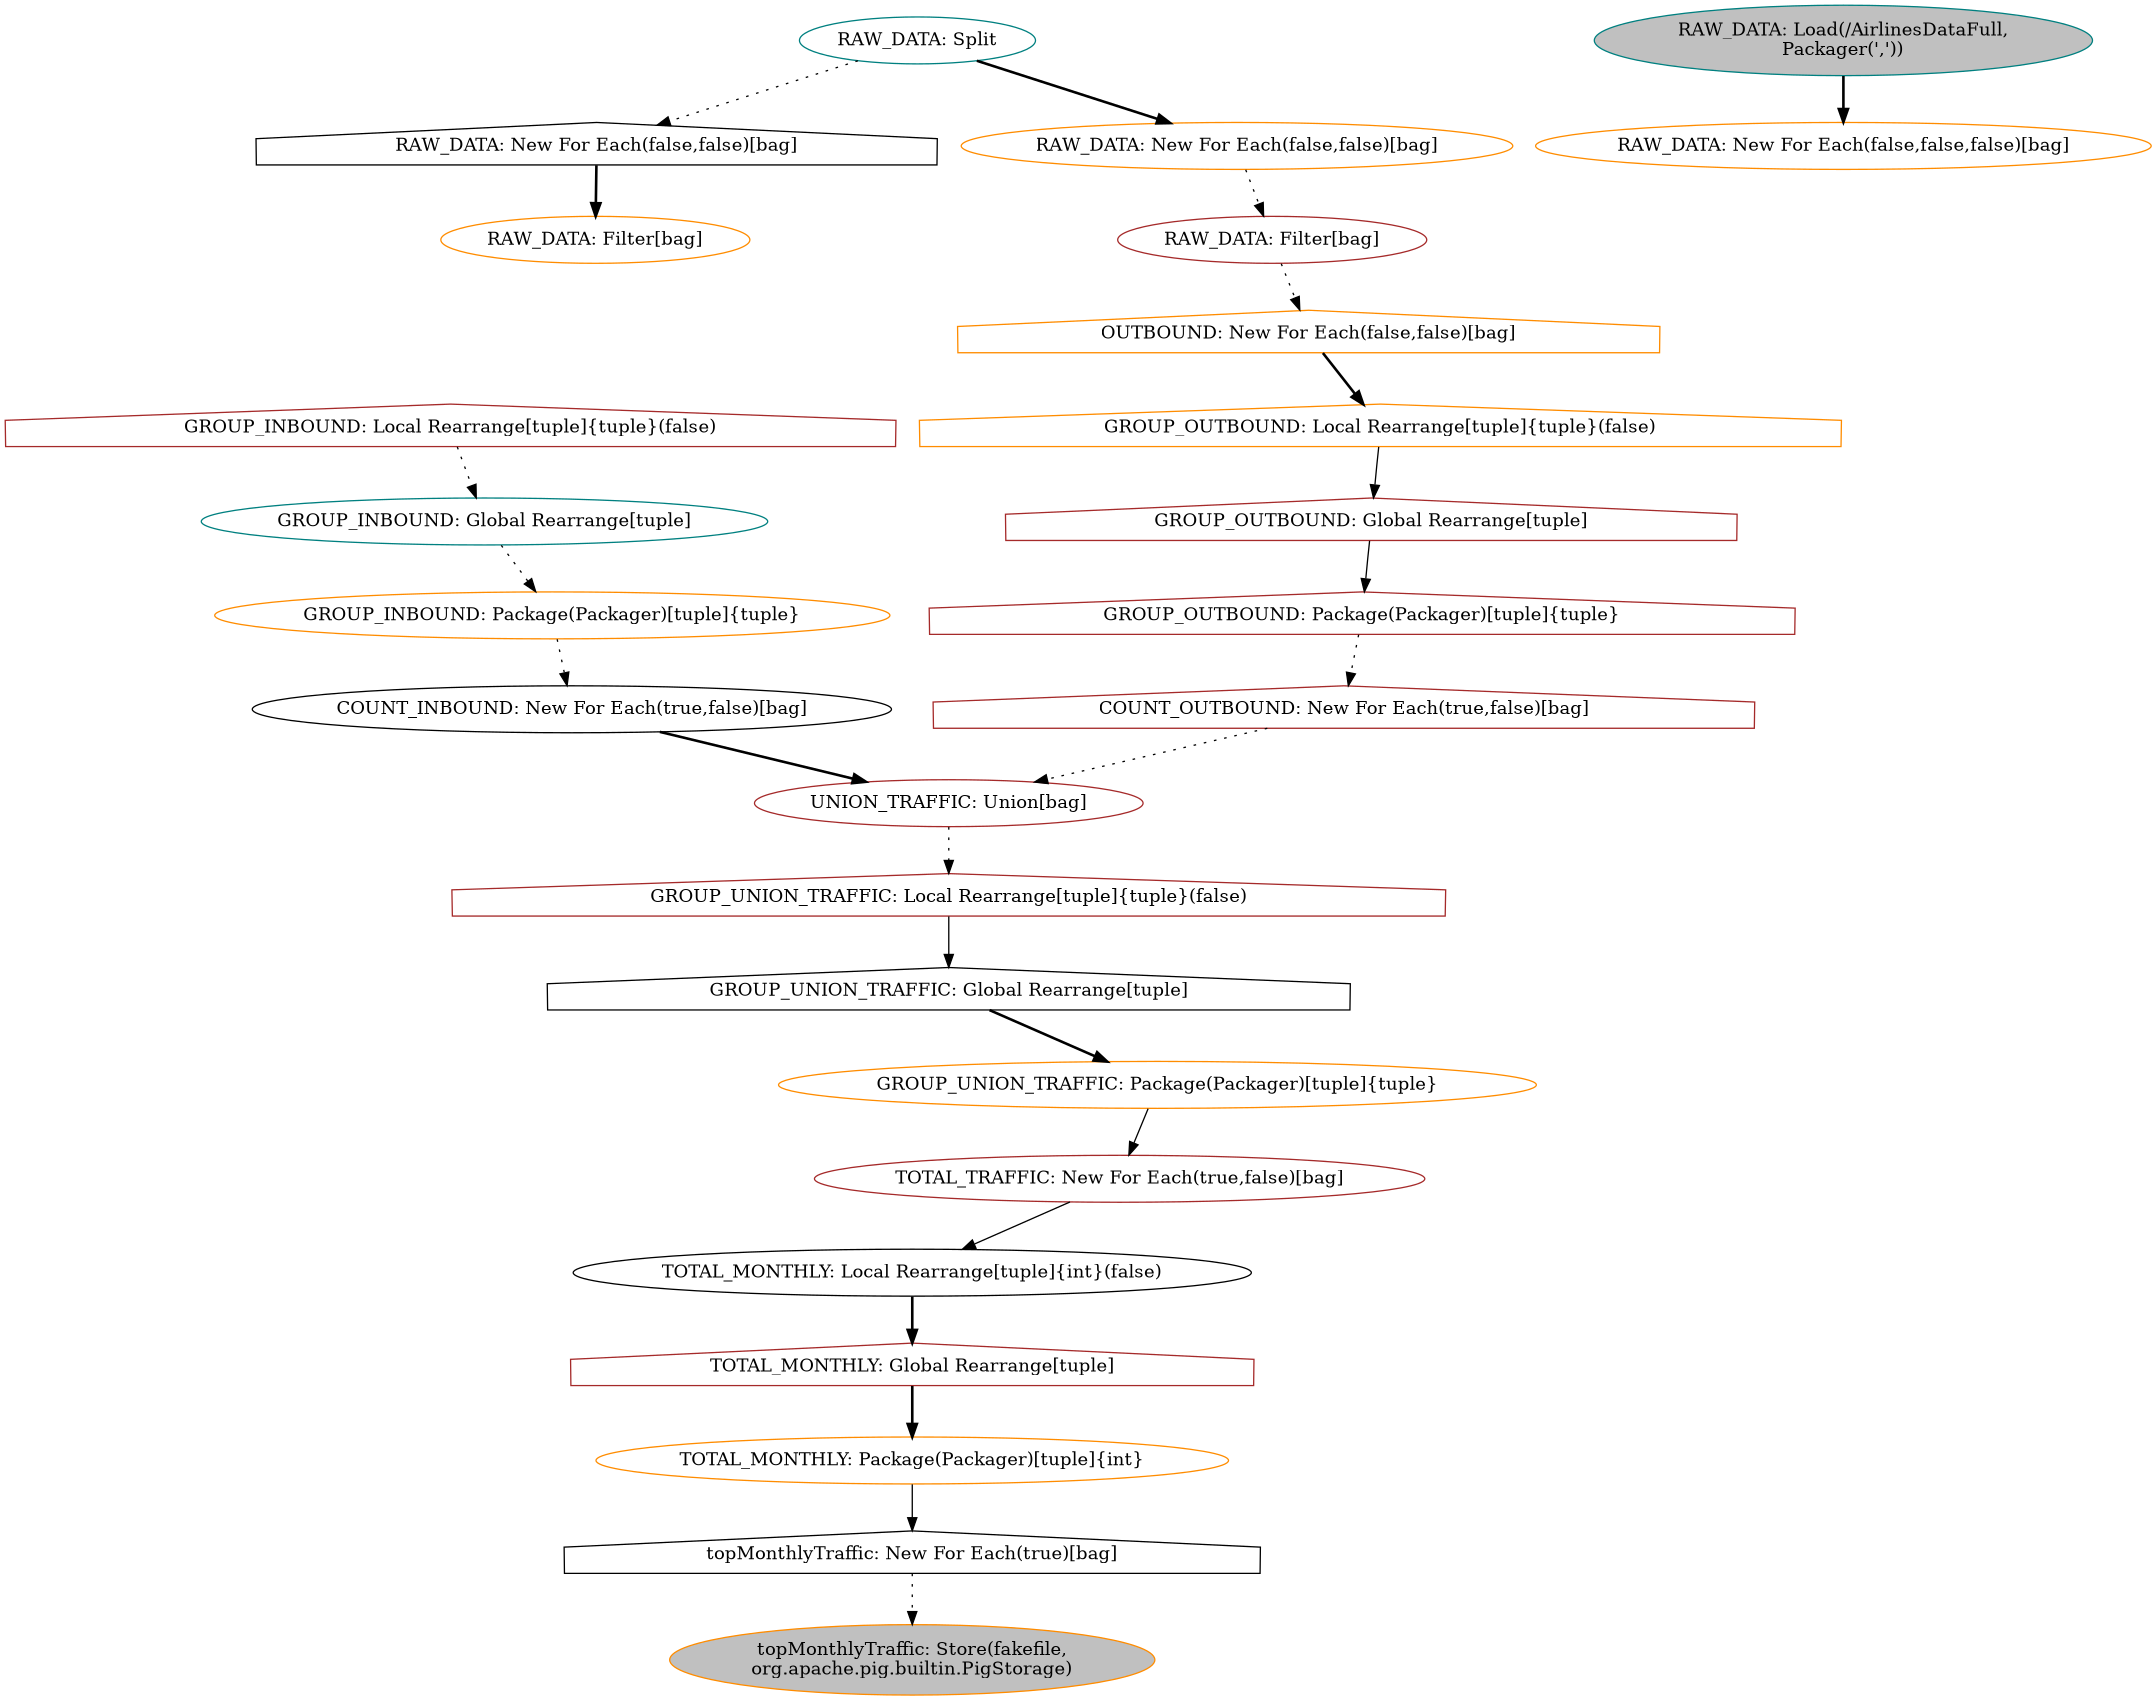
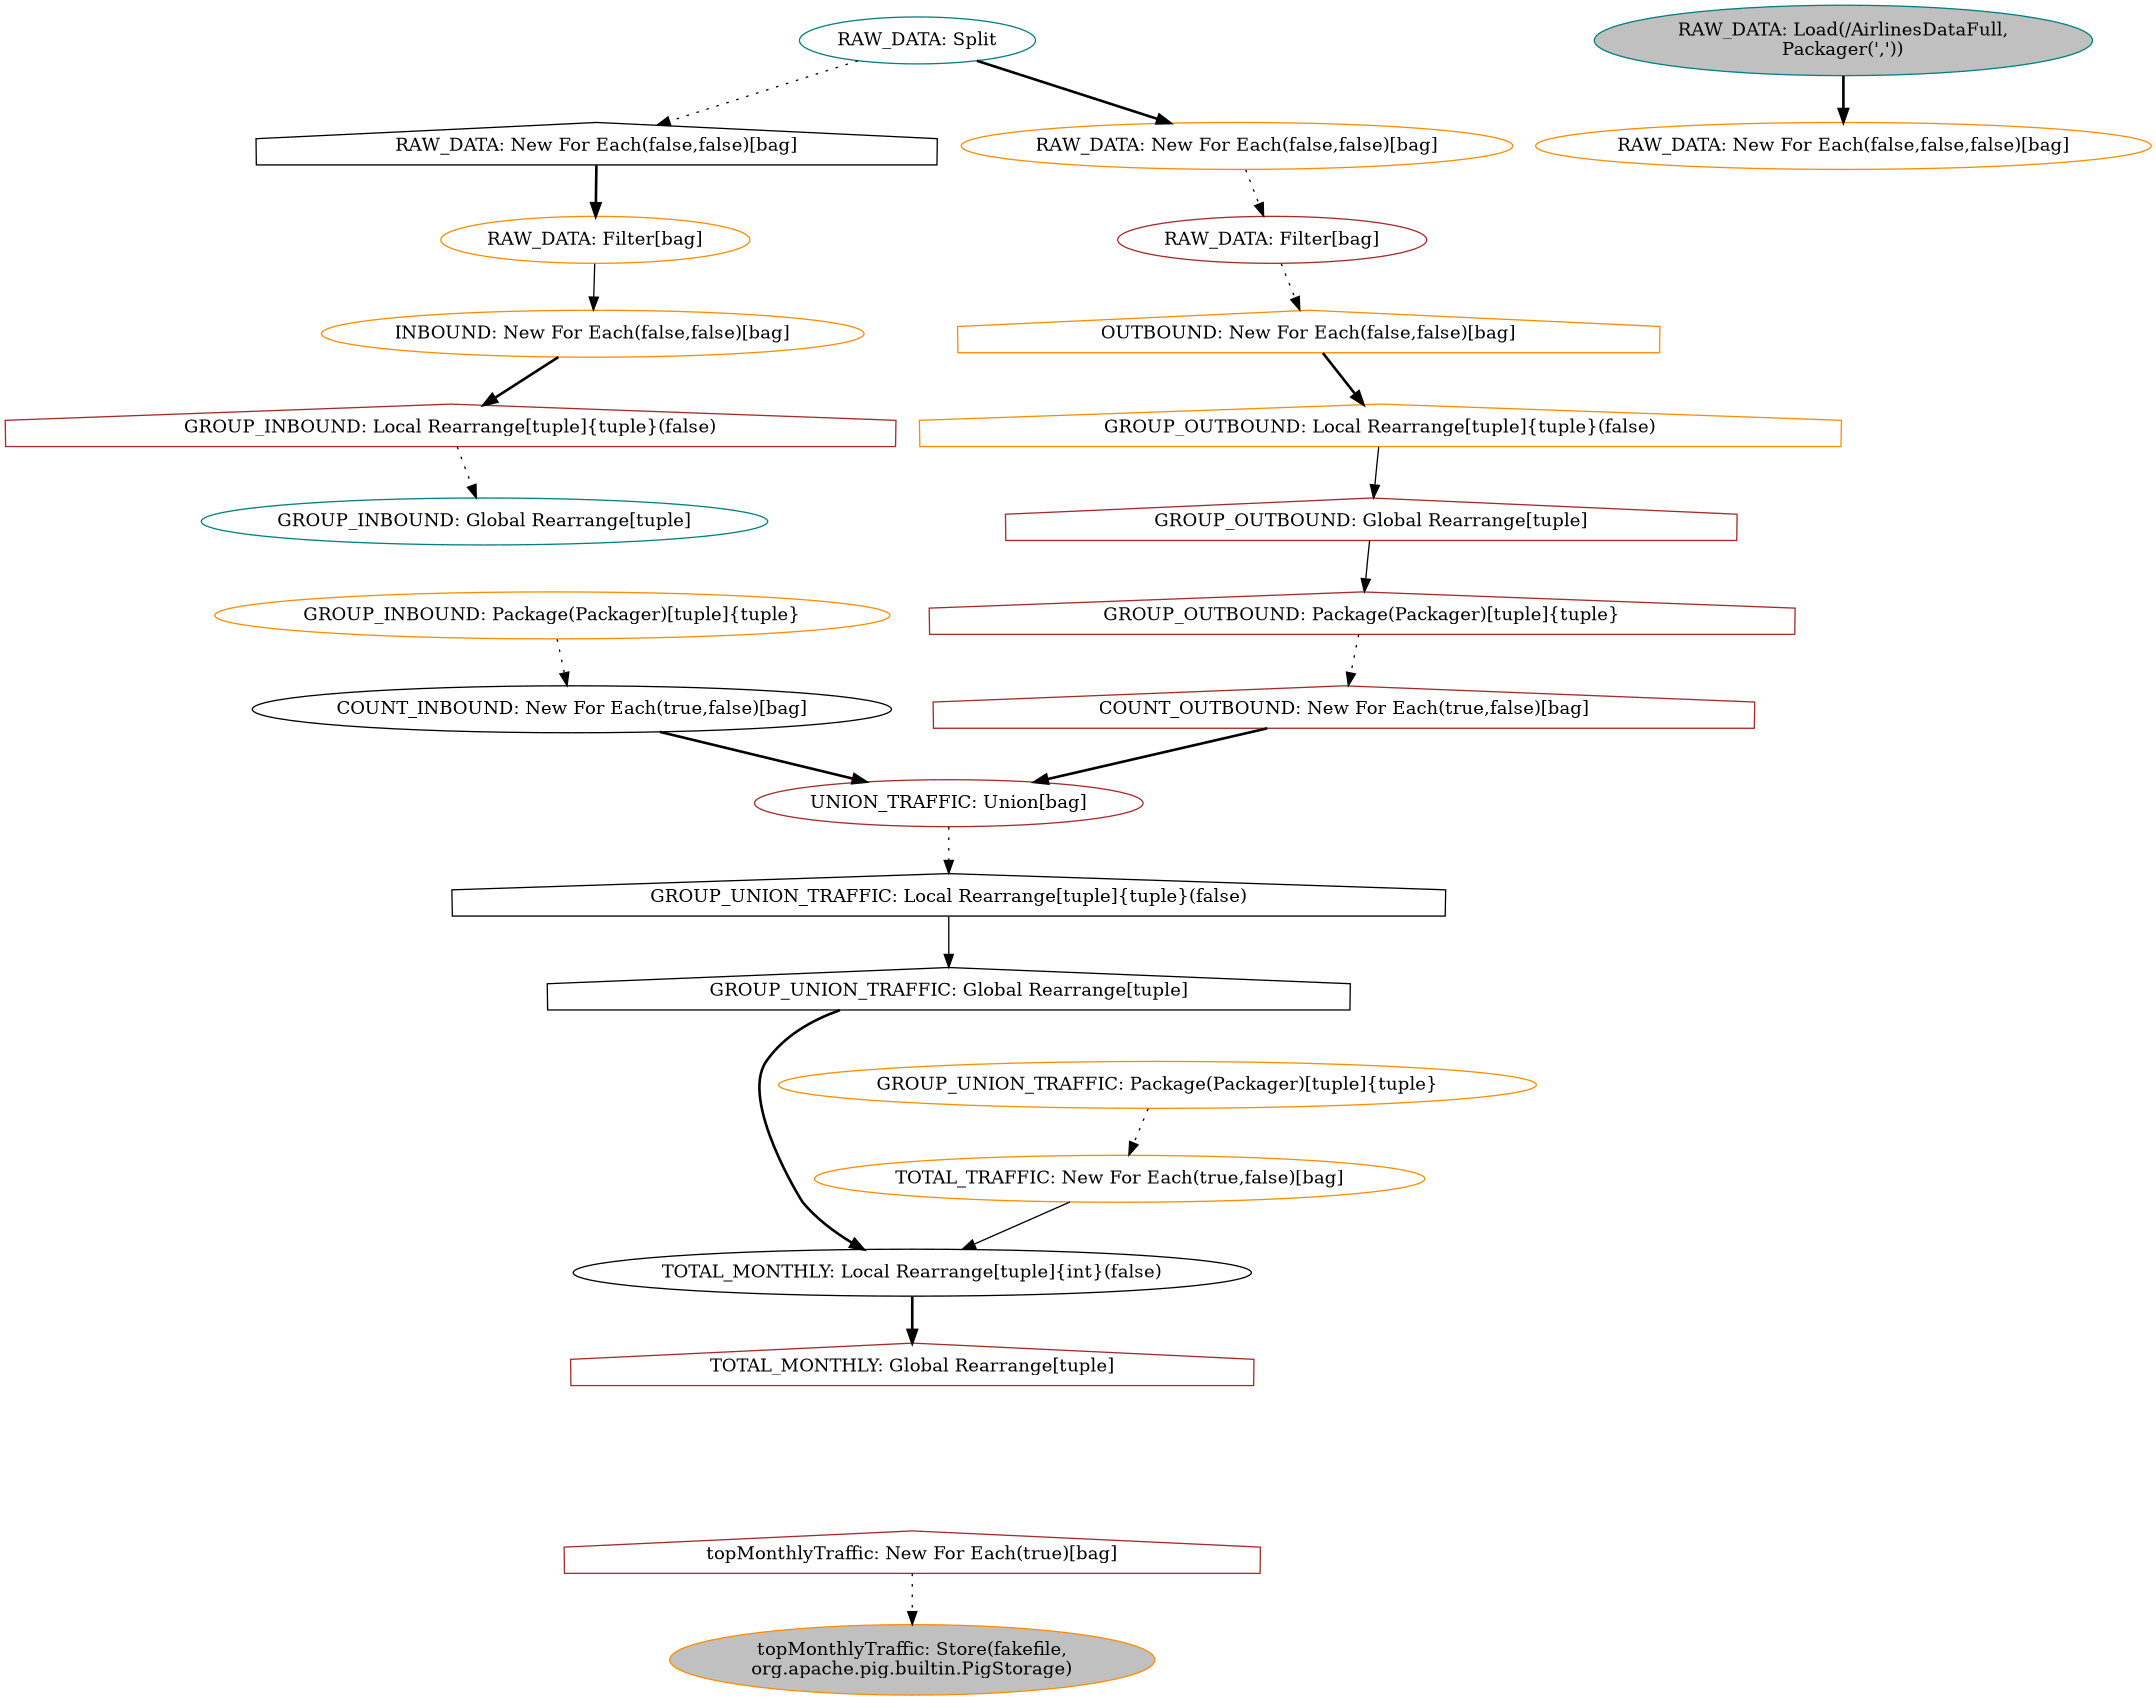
  digraph {
    compound=true
    node [color=darkorange shape=ellipse]
    edge [style=dotted]
-   n1 [color=brown label="TOTAL_TRAFFIC: New For Each(true,false)[bag]"]
+   n1 [label="TOTAL_TRAFFIC: New For Each(true,false)[bag]"]
    n2 [color=black label="TOTAL_MONTHLY: Local Rearrange[tuple]{int}(false)"]
    n3 [color=brown label="TOTAL_MONTHLY: Global Rearrange[tuple]" shape=house]
-   n4 [label="TOTAL_MONTHLY: Package(Packager)[tuple]{int}"]
-   n5 [color=black label="topMonthlyTraffic: New For Each(true)[bag]" shape=house]
+   n5 [color=brown label="topMonthlyTraffic: New For Each(true)[bag]" shape=house]
    n6 [fillcolor=gray label="topMonthlyTraffic: Store(fakefile,\norg.apache.pig.builtin.PigStorage)" style=filled]
    n7 [color=black label="COUNT_INBOUND: New For Each(true,false)[bag]"]
    n8 [color=brown label="UNION_TRAFFIC: Union[bag]"]
-   n9 [color=brown label="GROUP_UNION_TRAFFIC: Local Rearrange[tuple]{tuple}(false)" shape=house]
+   n9 [color=black label="GROUP_UNION_TRAFFIC: Local Rearrange[tuple]{tuple}(false)" shape=house]
    n10 [color=brown label="COUNT_OUTBOUND: New For Each(true,false)[bag]" shape=house]
    n11 [label="RAW_DATA: New For Each(false,false,false)[bag]"]
    n12 [color=teal label="RAW_DATA: Split"]
    n13 [color=black label="RAW_DATA: New For Each(false,false)[bag]" shape=house]
    n14 [label="RAW_DATA: New For Each(false,false)[bag]"]
    n15 [label="RAW_DATA: Filter[bag]"]
    n16 [color=brown label="RAW_DATA: Filter[bag]"]
+   n17 [label="INBOUND: New For Each(false,false)[bag]"]
    n18 [color=brown label="GROUP_INBOUND: Local Rearrange[tuple]{tuple}(false)" shape=house]
    n19 [label="OUTBOUND: New For Each(false,false)[bag]" shape=house]
    n20 [color=black label="GROUP_UNION_TRAFFIC: Global Rearrange[tuple]" shape=house]
    n21 [label="GROUP_UNION_TRAFFIC: Package(Packager)[tuple]{tuple}"]
    n22 [color=teal fillcolor=gray label="RAW_DATA: Load(/AirlinesDataFull,\nPackager(','))" style=filled]
    n23 [label="GROUP_OUTBOUND: Local Rearrange[tuple]{tuple}(false)" shape=house]
    n24 [color=teal label="GROUP_INBOUND: Global Rearrange[tuple]"]
    n25 [label="GROUP_INBOUND: Package(Packager)[tuple]{tuple}"]
    n26 [color=brown label="GROUP_OUTBOUND: Global Rearrange[tuple]" shape=house]
    n27 [color=brown label="GROUP_OUTBOUND: Package(Packager)[tuple]{tuple}" shape=house]
    n1 -> n2 [style=solid]
    n2 -> n3 [style=bold]
-   n3 -> n4 [style=bold]
-   n4 -> n5 [style=solid]
    n5 -> n6
    n7 -> n8 [style=bold]
    n8 -> n9
    n9 -> n20 [style=solid]
-   n10 -> n8
+   n10 -> n8 [style=bold]
    n12 -> n13
    n12 -> n14 [style=bold]
    n13 -> n15 [style=bold]
    n14 -> n16
+   n15 -> n17 [style=solid]
    n16 -> n19
+   n17 -> n18 [style=bold]
    n18 -> n24
    n19 -> n23 [style=bold]
-   n20 -> n21 [style=bold]
-   n21 -> n1 [style=solid]
+   n20 -> n2 [style=bold]
+   n21 -> n1
    n22 -> n11 [style=bold]
    n23 -> n26 [style=solid]
-   n24 -> n25
    n25 -> n7
    n26 -> n27 [style=solid]
    n27 -> n10
  }
